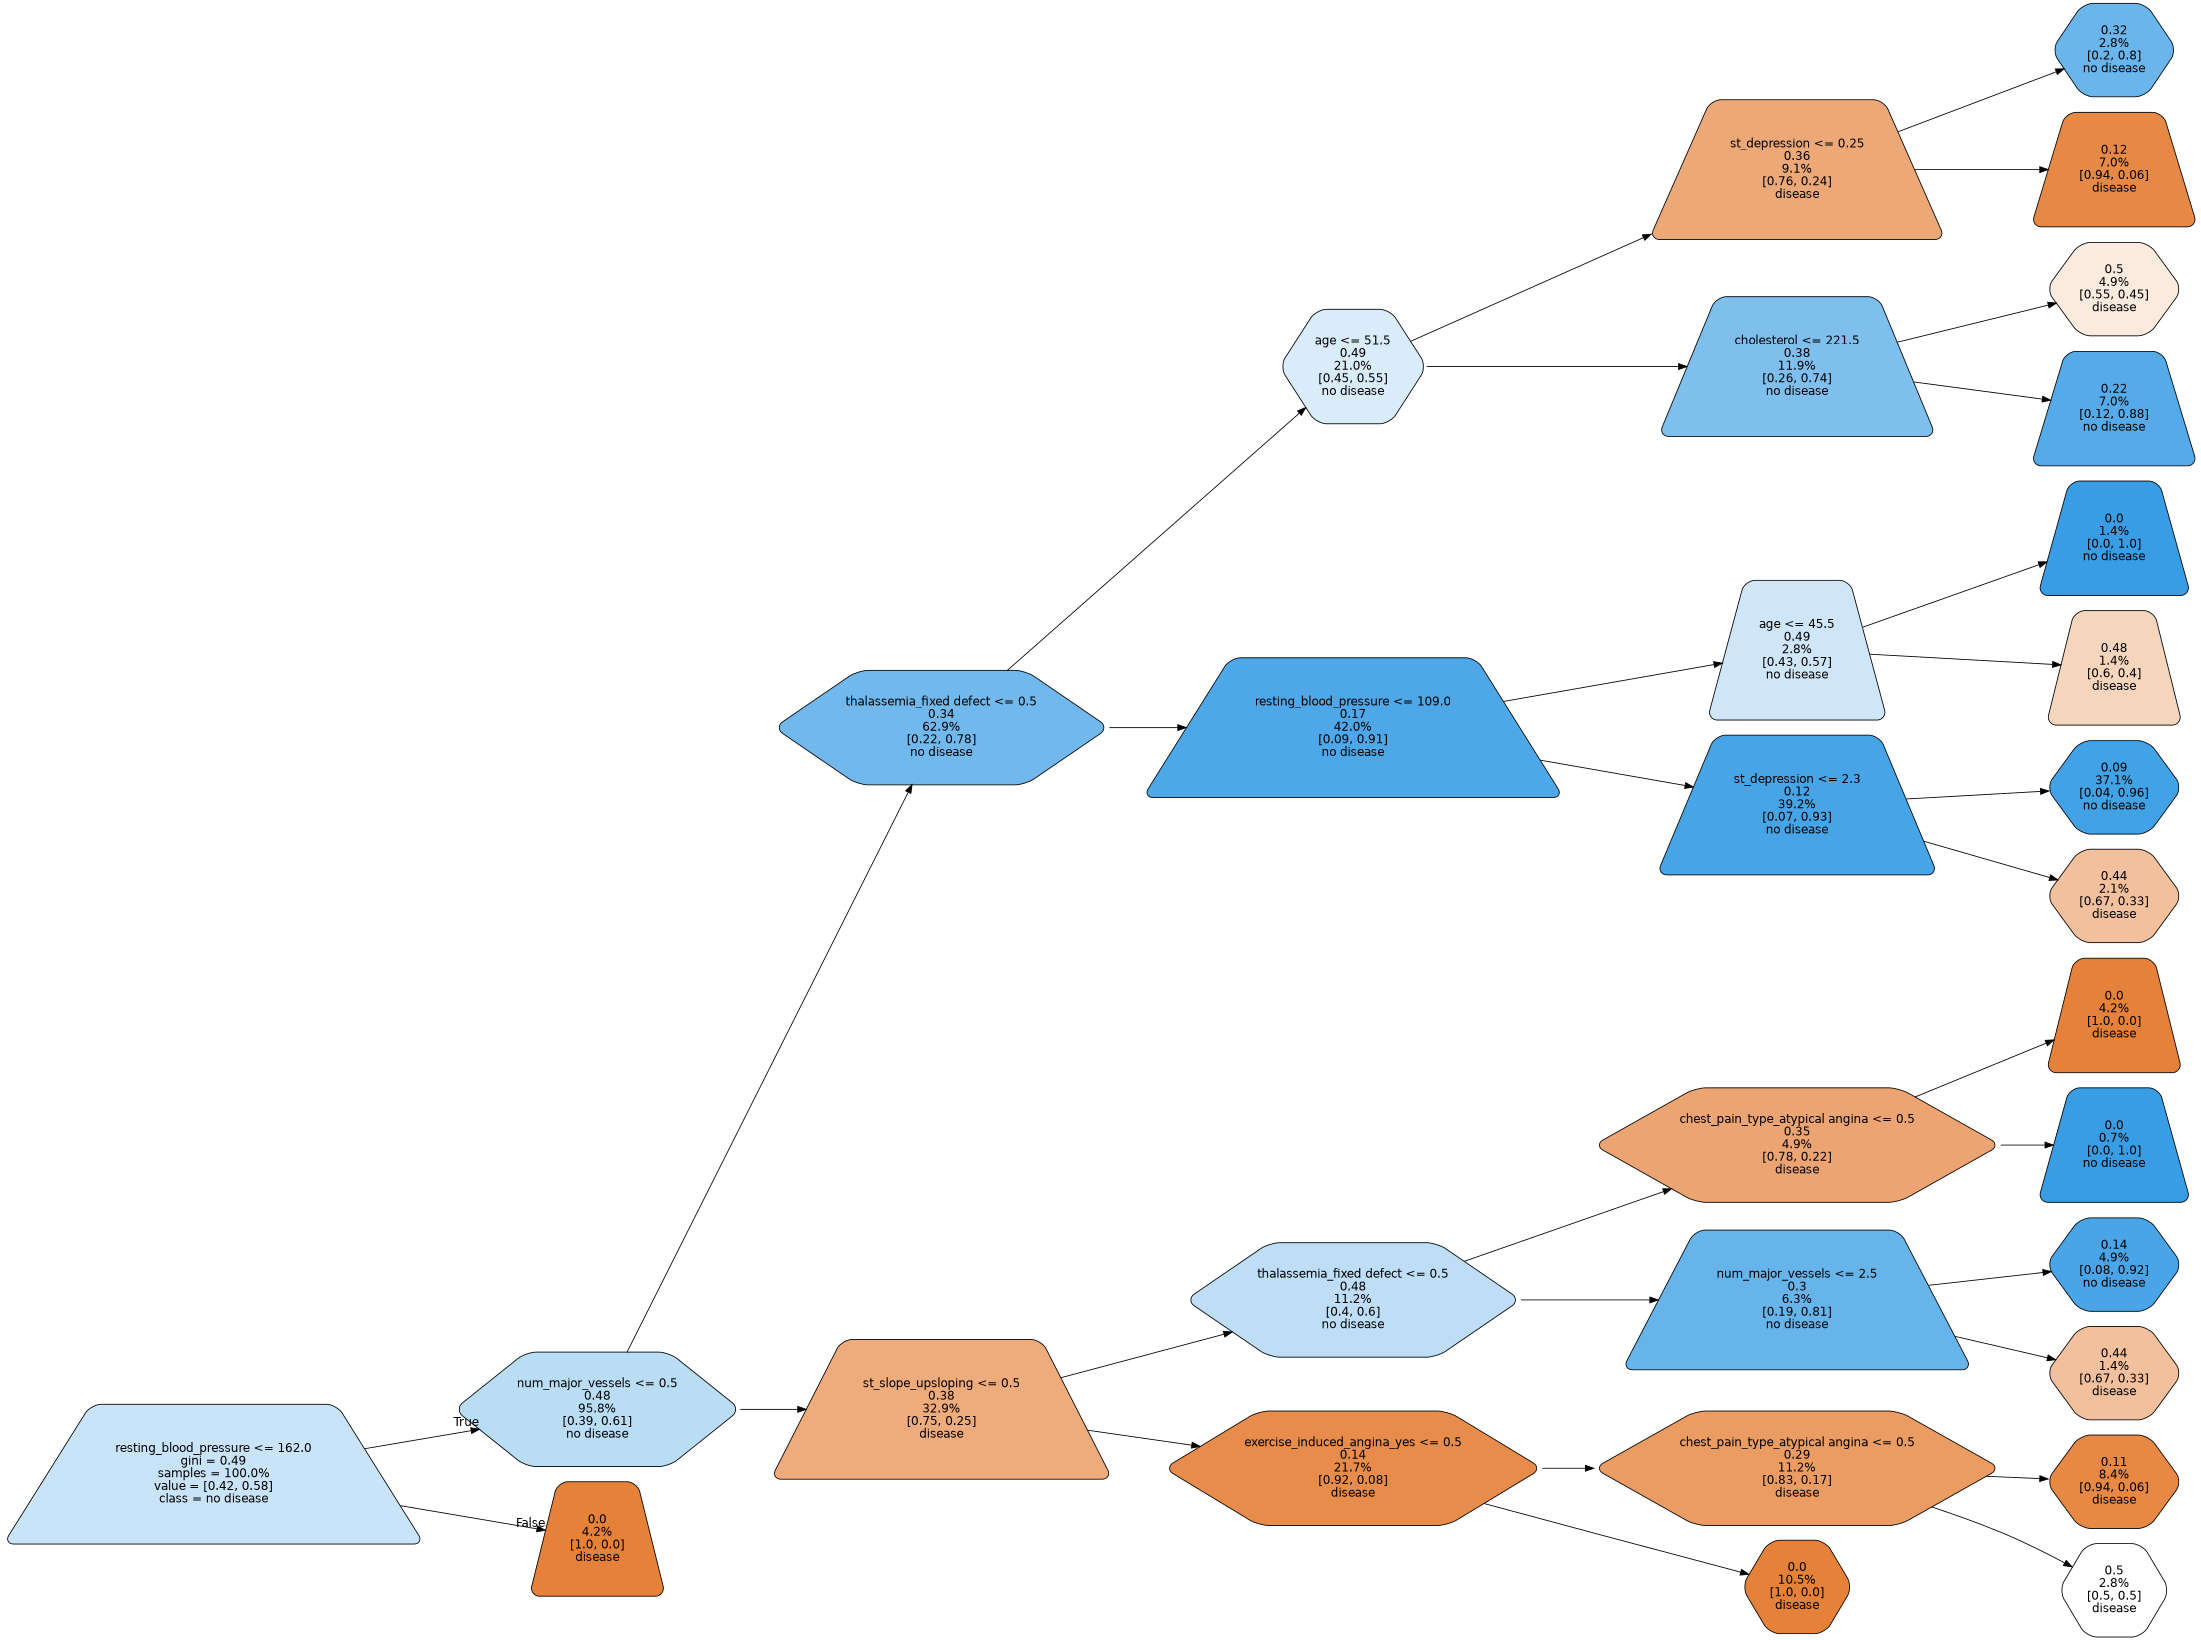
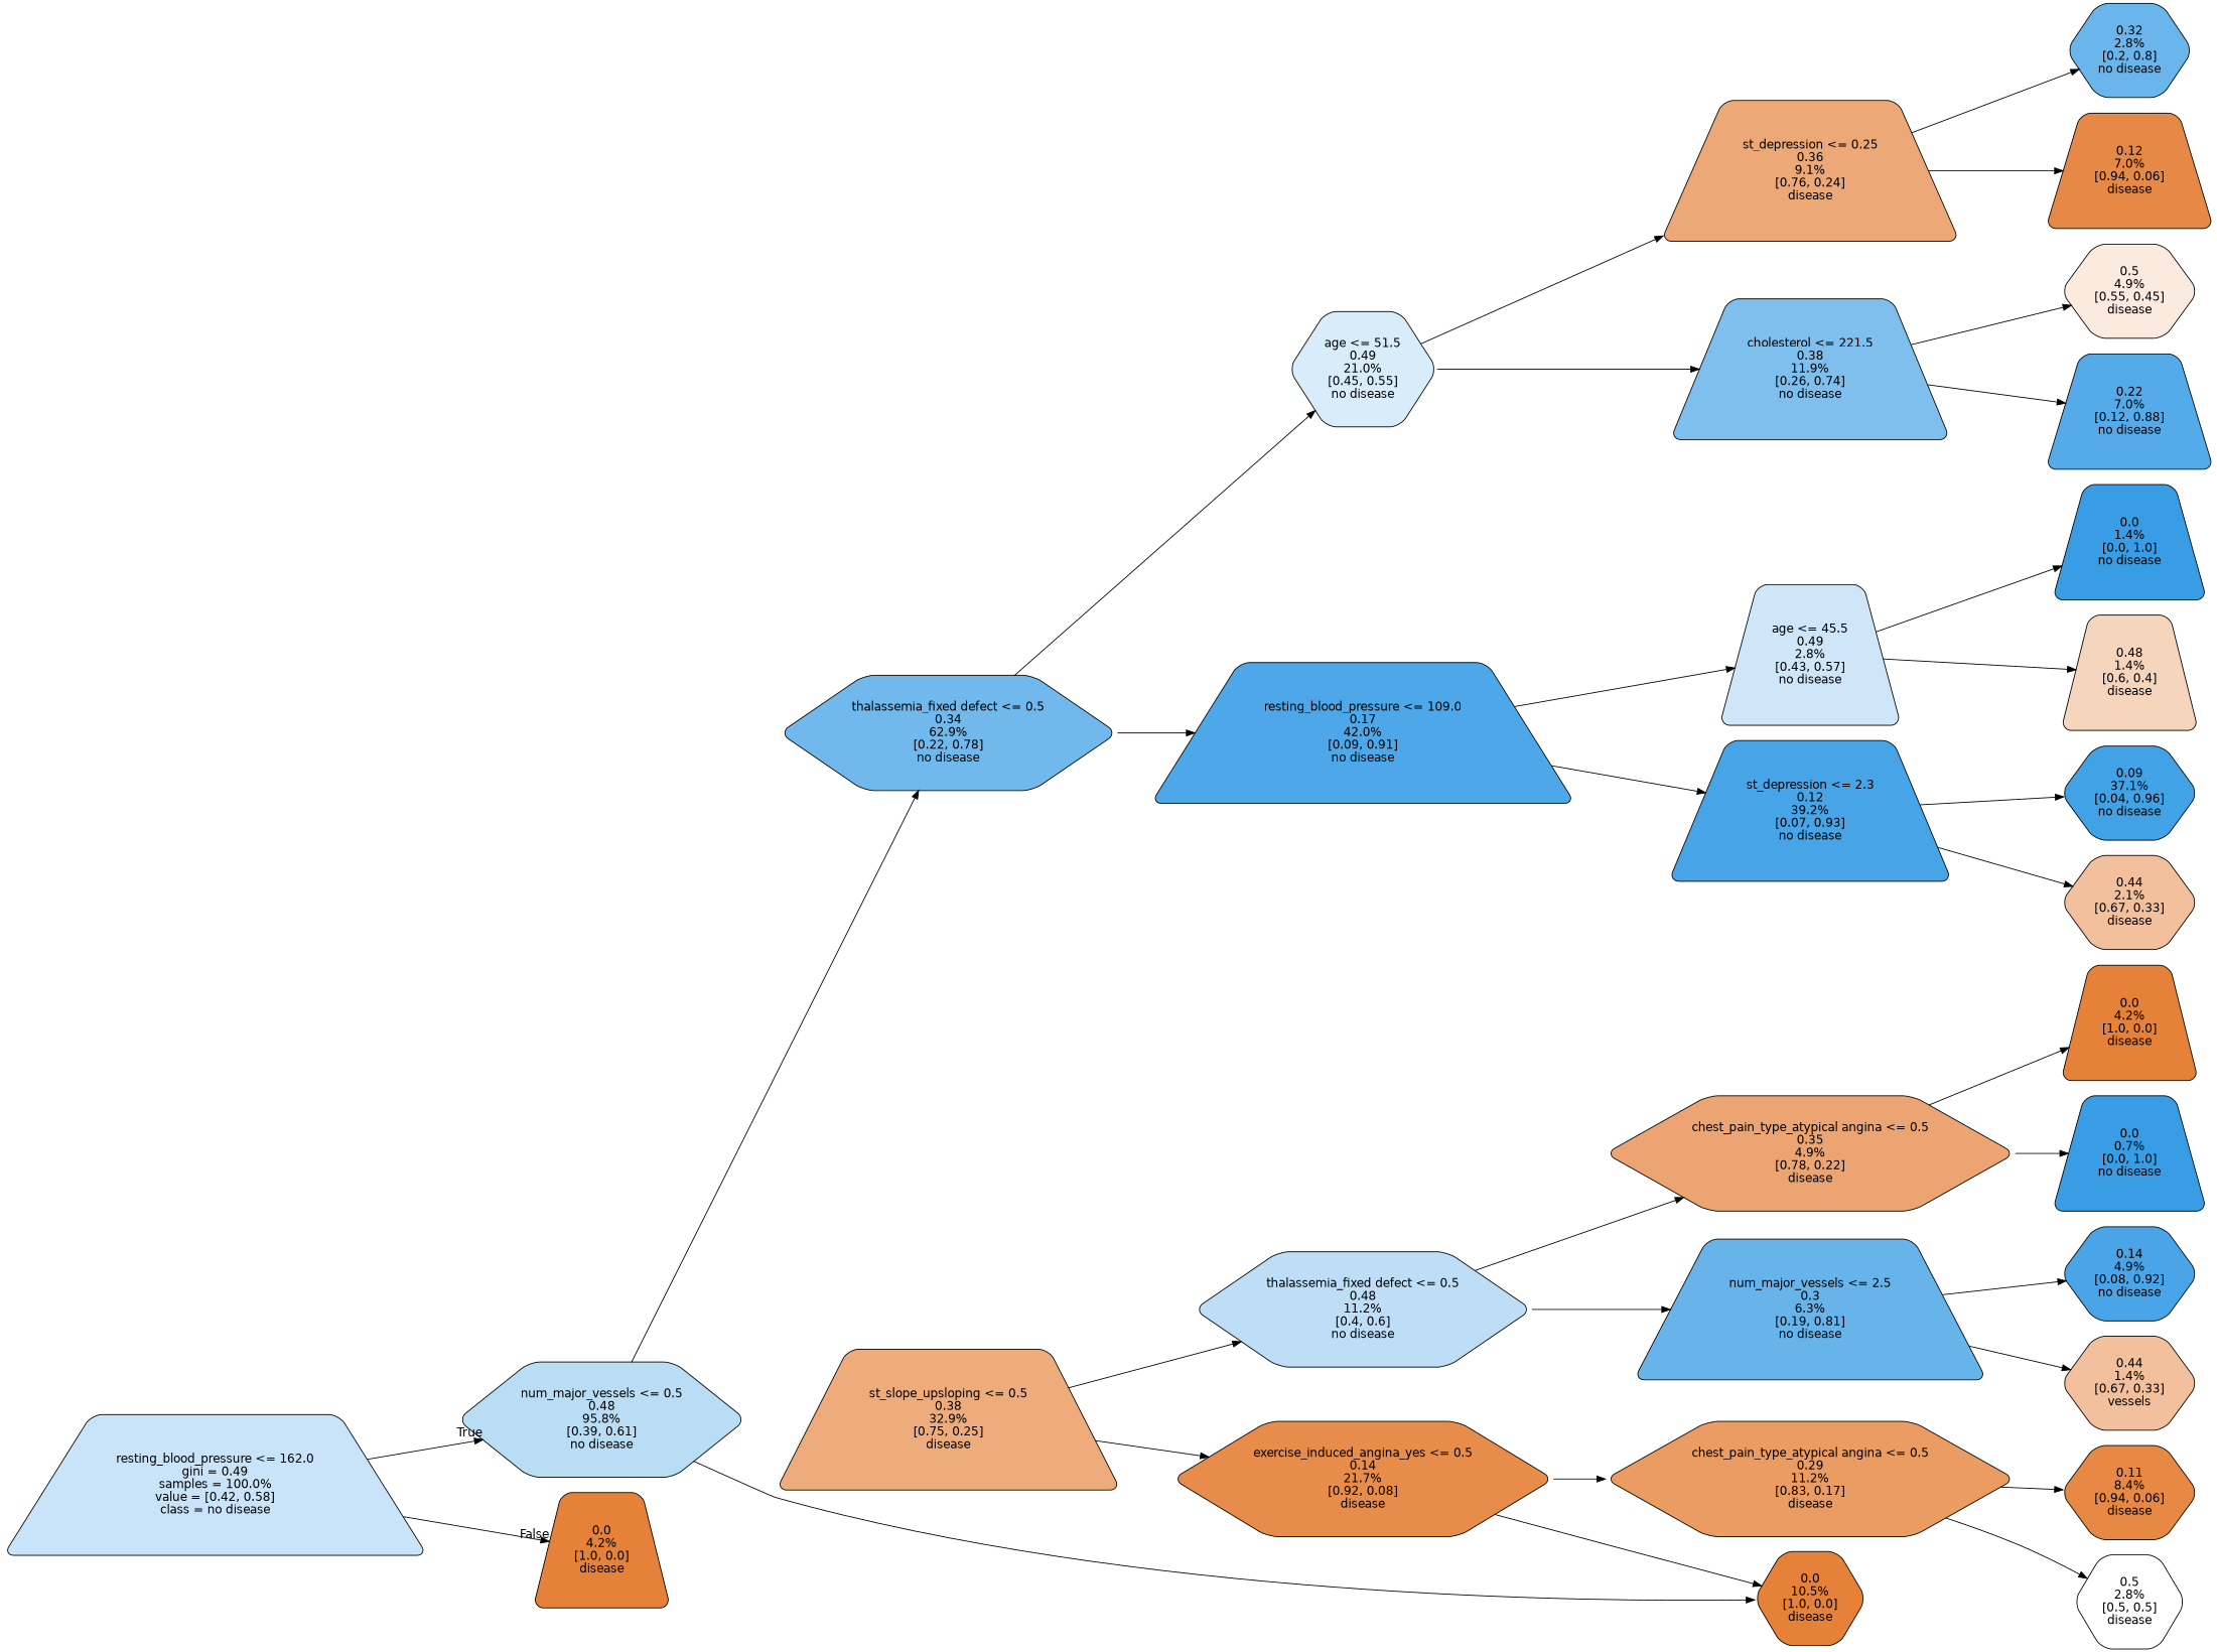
  digraph {
    rankdir=LR
    node [color=black fillcolor="#e58139" fontname=helvetica shape=hexagon style="filled, rounded"]
    edge [fontname=helvetica]
    n1 [fillcolor="#c9e4f8" label="resting_blood_pressure <= 162.0\ngini = 0.49\nsamples = 100.0%\nvalue = [0.42, 0.58]\nclass = no disease" shape=trapezium]
    n2 [fillcolor="#baddf6" label="num_major_vessels <= 0.5\n0.48\n95.8%\n[0.39, 0.61]\nno disease"]
    n3 [label="0.0\n4.2%\n[1.0, 0.0]\ndisease" shape=trapezium]
    n4 [fillcolor="#71b9ec" label="thalassemia_fixed defect <= 0.5\n0.34\n62.9%\n[0.22, 0.78]\nno disease"]
    n5 [fillcolor="#eeab7b" label="st_slope_upsloping <= 0.5\n0.38\n32.9%\n[0.75, 0.25]\ndisease" shape=trapezium]
    n6 [fillcolor="#d9ecfa" label="age <= 51.5\n0.49\n21.0%\n[0.45, 0.55]\nno disease"]
    n7 [fillcolor="#4da7e8" label="resting_blood_pressure <= 109.0\n0.17\n42.0%\n[0.09, 0.91]\nno disease" shape=trapezium]
    n8 [fillcolor="#bddef6" label="thalassemia_fixed defect <= 0.5\n0.48\n11.2%\n[0.4, 0.6]\nno disease"]
    n9 [fillcolor="#e78c4a" label="exercise_induced_angina_yes <= 0.5\n0.14\n21.7%\n[0.92, 0.08]\ndisease"]
    n10 [fillcolor="#eda877" label="st_depression <= 0.25\n0.36\n9.1%\n[0.76, 0.24]\ndisease" shape=trapezium]
    n11 [fillcolor="#7ebfee" label="cholesterol <= 221.5\n0.38\n11.9%\n[0.26, 0.74]\nno disease" shape=trapezium]
    n12 [fillcolor="#cee6f8" label="age <= 45.5\n0.49\n2.8%\n[0.43, 0.57]\nno disease" shape=trapezium]
    n13 [fillcolor="#47a4e7" label="st_depression <= 2.3\n0.12\n39.2%\n[0.07, 0.93]\nno disease" shape=trapezium]
    n14 [fillcolor="#6ab6ec" label="0.32\n2.8%\n[0.2, 0.8]\nno disease"]
    n15 [fillcolor="#e78946" label="0.12\n7.0%\n[0.94, 0.06]\ndisease" shape=trapezium]
    n16 [fillcolor="#fbeade" label="0.5\n4.9%\n[0.55, 0.45]\ndisease"]
    n17 [fillcolor="#55abe9" label="0.22\n7.0%\n[0.12, 0.88]\nno disease" shape=trapezium]
    n18 [fillcolor="#399de5" label="0.0\n1.4%\n[0.0, 1.0]\nno disease" shape=trapezium]
    n19 [fillcolor="#f6d5bd" label="0.48\n1.4%\n[0.6, 0.4]\ndisease" shape=trapezium]
    n20 [fillcolor="#42a2e6" label="0.09\n37.1%\n[0.04, 0.96]\nno disease"]
    n21 [fillcolor="#f2c09c" label="0.44\n2.1%\n[0.67, 0.33]\ndisease"]
    n22 [fillcolor="#eca572" label="chest_pain_type_atypical angina <= 0.5\n0.35\n4.9%\n[0.78, 0.22]\ndisease"]
    n23 [fillcolor="#67b4eb" label="num_major_vessels <= 2.5\n0.3\n6.3%\n[0.19, 0.81]\nno disease" shape=trapezium]
    n24 [fillcolor="#ea9c63" label="chest_pain_type_atypical angina <= 0.5\n0.29\n11.2%\n[0.83, 0.17]\ndisease"]
    n25 [label="0.0\n10.5%\n[1.0, 0.0]\ndisease"]
    n26 [label="0.0\n4.2%\n[1.0, 0.0]\ndisease" shape=trapezium]
    n27 [fillcolor="#399de5" label="0.0\n0.7%\n[0.0, 1.0]\nno disease" shape=trapezium]
    n28 [fillcolor="#49a5e7" label="0.14\n4.9%\n[0.08, 0.92]\nno disease"]
-   n29 [fillcolor="#f2c09c" label="0.44\n1.4%\n[0.67, 0.33]\ndisease"]
+   n29 [fillcolor="#f2c09c" label="0.44\n1.4%\n[0.67, 0.33]\nvessels"]
    n30 [fillcolor="#e78945" label="0.11\n8.4%\n[0.94, 0.06]\ndisease"]
    n31 [fillcolor="#ffffff" label="0.5\n2.8%\n[0.5, 0.5]\ndisease"]
    n1 -> n2 [headlabel=True labelangle=45 labeldistance=2.5]
    n1 -> n3 [headlabel=False labelangle=-45 labeldistance=2.5]
    n2 -> n4
-   n2 -> n5
+   n2 -> n25
    n4 -> n6
    n4 -> n7
    n5 -> n8
    n5 -> n9
    n6 -> n10
    n6 -> n11
    n7 -> n12
    n7 -> n13
    n8 -> n22
    n8 -> n23
    n9 -> n24
    n9 -> n25
    n10 -> n14
    n10 -> n15
    n11 -> n16
    n11 -> n17
    n12 -> n18
    n12 -> n19
    n13 -> n20
    n13 -> n21
    n22 -> n26
    n22 -> n27
    n23 -> n28
    n23 -> n29
    n24 -> n30
    n24 -> n31
  }
